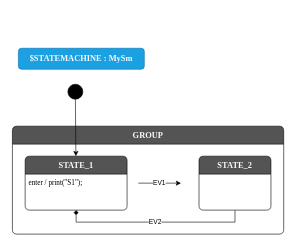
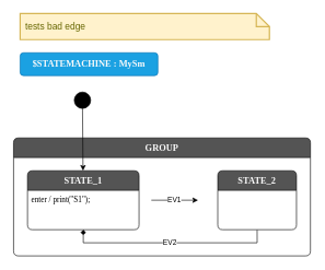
  <mxCell id="0" />
  <mxCell id="1" parent="0" />
+ <mxCell id="2" value="tests bad edge" style="shape=note;strokeWidth=2;fontSize=14;size=20;whiteSpace=wrap;html=1;fillColor=#fff2cc;strokeColor=#d6b656;fontColor=#666600;align=left;spacingLeft=6;" parent="1" vertex="1"><mxGeometry x="30" y="20" width="380" height="40" as="geometry" /></mxCell>
  <mxCell id="3" value="$initial_state" style="shape=ellipse;aspect=fixed;fillColor=#000000;resizable=1;rotatable=1;noLabel=1;editable=1;comic=0;movable=1;deletable=1;locked=0;connectable=1;" parent="1" vertex="1"><mxGeometry x="112.5" y="140" width="25" height="25" as="geometry" /></mxCell>
  <mxCell id="4" value="&lt;span style=&quot;color: rgb(250, 250, 250); font-family: &amp;quot;Lucida Console&amp;quot;; font-size: 14px; font-weight: 700; text-wrap: nowrap;&quot;&gt;$STATEMACHINE : MySm&lt;/span&gt;" style="rounded=1;whiteSpace=wrap;html=1;fillColor=#1ba1e2;fontColor=#ffffff;strokeColor=#006EAF;" parent="1" vertex="1"><mxGeometry x="30" y="80" width="210" height="35" as="geometry" /></mxCell>
  <mxCell id="5" value="GROUP" style="shape=swimlane;rotatable=0;align=center;verticalAlign=top;fontFamily=Lucida Console;startSize=30;fontSize=14;fontStyle=1;fontColor=#FAFAFA;fillColor=#545454;swimlaneFillColor=default;rounded=1;arcSize=15;absoluteArcSize=1;comic=0;STATESMITH_NOTES_VERTEX" vertex="1" parent="1"><mxGeometry x="20" y="210" width="452.5" height="180" as="geometry" /></mxCell>
  <mxCell id="6" value="" style="fontFamily=Lucida Console;align=left;verticalAlign=top;fillColor=none;gradientColor=none;strokeColor=none;rounded=0;spacingLeft=4;resizable=0;movable=0;deletable=0;rotatable=0;autosize=1;comic=0;" vertex="1" connectable="0" parent="5"><mxGeometry y="30" width="50" height="40" as="geometry" /></mxCell>
  <mxCell id="7" value="EV1" style="edgeStyle=orthogonalEdgeStyle;rounded=0;orthogonalLoop=1;jettySize=auto;html=1;" parent="5" edge="1"><mxGeometry x="-0.004" relative="1" as="geometry"><mxPoint x="281.25" y="95" as="targetPoint" /><mxPoint x="210" y="95" as="sourcePoint" /><mxPoint as="offset" /></mxGeometry></mxCell>
  <mxCell id="8" value="STATE_1" style="shape=swimlane;rotatable=0;align=center;verticalAlign=top;fontFamily=Lucida Console;startSize=30;fontSize=14;fontStyle=1;fontColor=#FAFAFA;fillColor=#545454;swimlaneFillColor=default;rounded=1;arcSize=15;absoluteArcSize=1;comic=0;STATESMITH_NOTES_VERTEX" parent="5" vertex="1"><mxGeometry x="21.25" y="50" width="170" height="90" as="geometry" /></mxCell>
  <mxCell id="9" value="enter / print(&quot;S1&quot;);" style="fontFamily=Lucida Console;align=left;verticalAlign=top;fillColor=none;gradientColor=none;strokeColor=none;rounded=0;spacingLeft=4;resizable=0;movable=0;deletable=0;rotatable=0;autosize=1;comic=0;" parent="8" vertex="1" connectable="0"><mxGeometry y="30" width="170" height="30" as="geometry" /></mxCell>
  <mxCell id="10" value="EV2" style="edgeStyle=orthogonalEdgeStyle;rounded=0;orthogonalLoop=1;jettySize=auto;html=1;exitX=0.5;exitY=1;exitDx=0;exitDy=0;entryX=0.5;entryY=1;entryDx=0;entryDy=0;endArrow=diamond;" parent="5" source="11" target="8" edge="1"><mxGeometry relative="1" as="geometry" /></mxCell>
  <mxCell id="11" value="STATE_2" style="shape=swimlane;rotatable=0;align=center;verticalAlign=top;fontFamily=Lucida Console;startSize=30;fontSize=14;fontStyle=1;fontColor=#FAFAFA;fillColor=#545454;swimlaneFillColor=default;rounded=1;arcSize=15;absoluteArcSize=1;comic=0;STATESMITH_NOTES_VERTEX" parent="5" vertex="1"><mxGeometry x="311.25" y="50" width="120" height="90" as="geometry" /></mxCell>
  <mxCell id="12" value="" style="fontFamily=Lucida Console;align=left;verticalAlign=top;fillColor=none;gradientColor=none;strokeColor=none;rounded=0;spacingLeft=4;resizable=0;movable=0;deletable=0;rotatable=0;autosize=1;comic=0;" parent="11" vertex="1" connectable="0"><mxGeometry y="30" width="50" height="40" as="geometry" /></mxCell>
  <mxCell id="13" parent="1" source="3" target="8" edge="1"><mxGeometry relative="1" as="geometry" /></mxCell>
